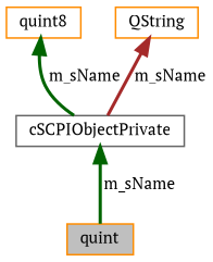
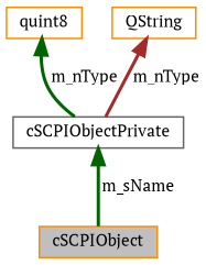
  digraph {
    fontname="PT Serif"
    node [color=darkorange fillcolor=white fontname="PT Serif" fontsize=10 shape=record style=filled]
    edge [color=darkgreen dir=back fontname="PT Serif" fontsize=10 labelfontname=Helvetica labelfontsize=10 style=bold]
-   n1 [fillcolor=grey75 fontcolor=black height=0.2 label=quint width=0.4]
+   n1 [fillcolor=grey75 fontcolor=black height=0.2 label=cSCPIObject width=0.4]
    n2 [color=gray40 height=0.2 label=cSCPIObjectPrivate width=0.4]
    n3 [height=0.2 label=quint8 width=0.4]
    n4 [height=0.2 label=QString width=0.4]
    n2 -> n1 [label=" m_sName"]
-   n3 -> n2 [label=" m_sName"]
-   n4 -> n2 [color=brown label=" m_sName"]
+   n3 -> n2 [label=" m_nType"]
+   n4 -> n2 [color=brown label=" m_nType"]
  }
